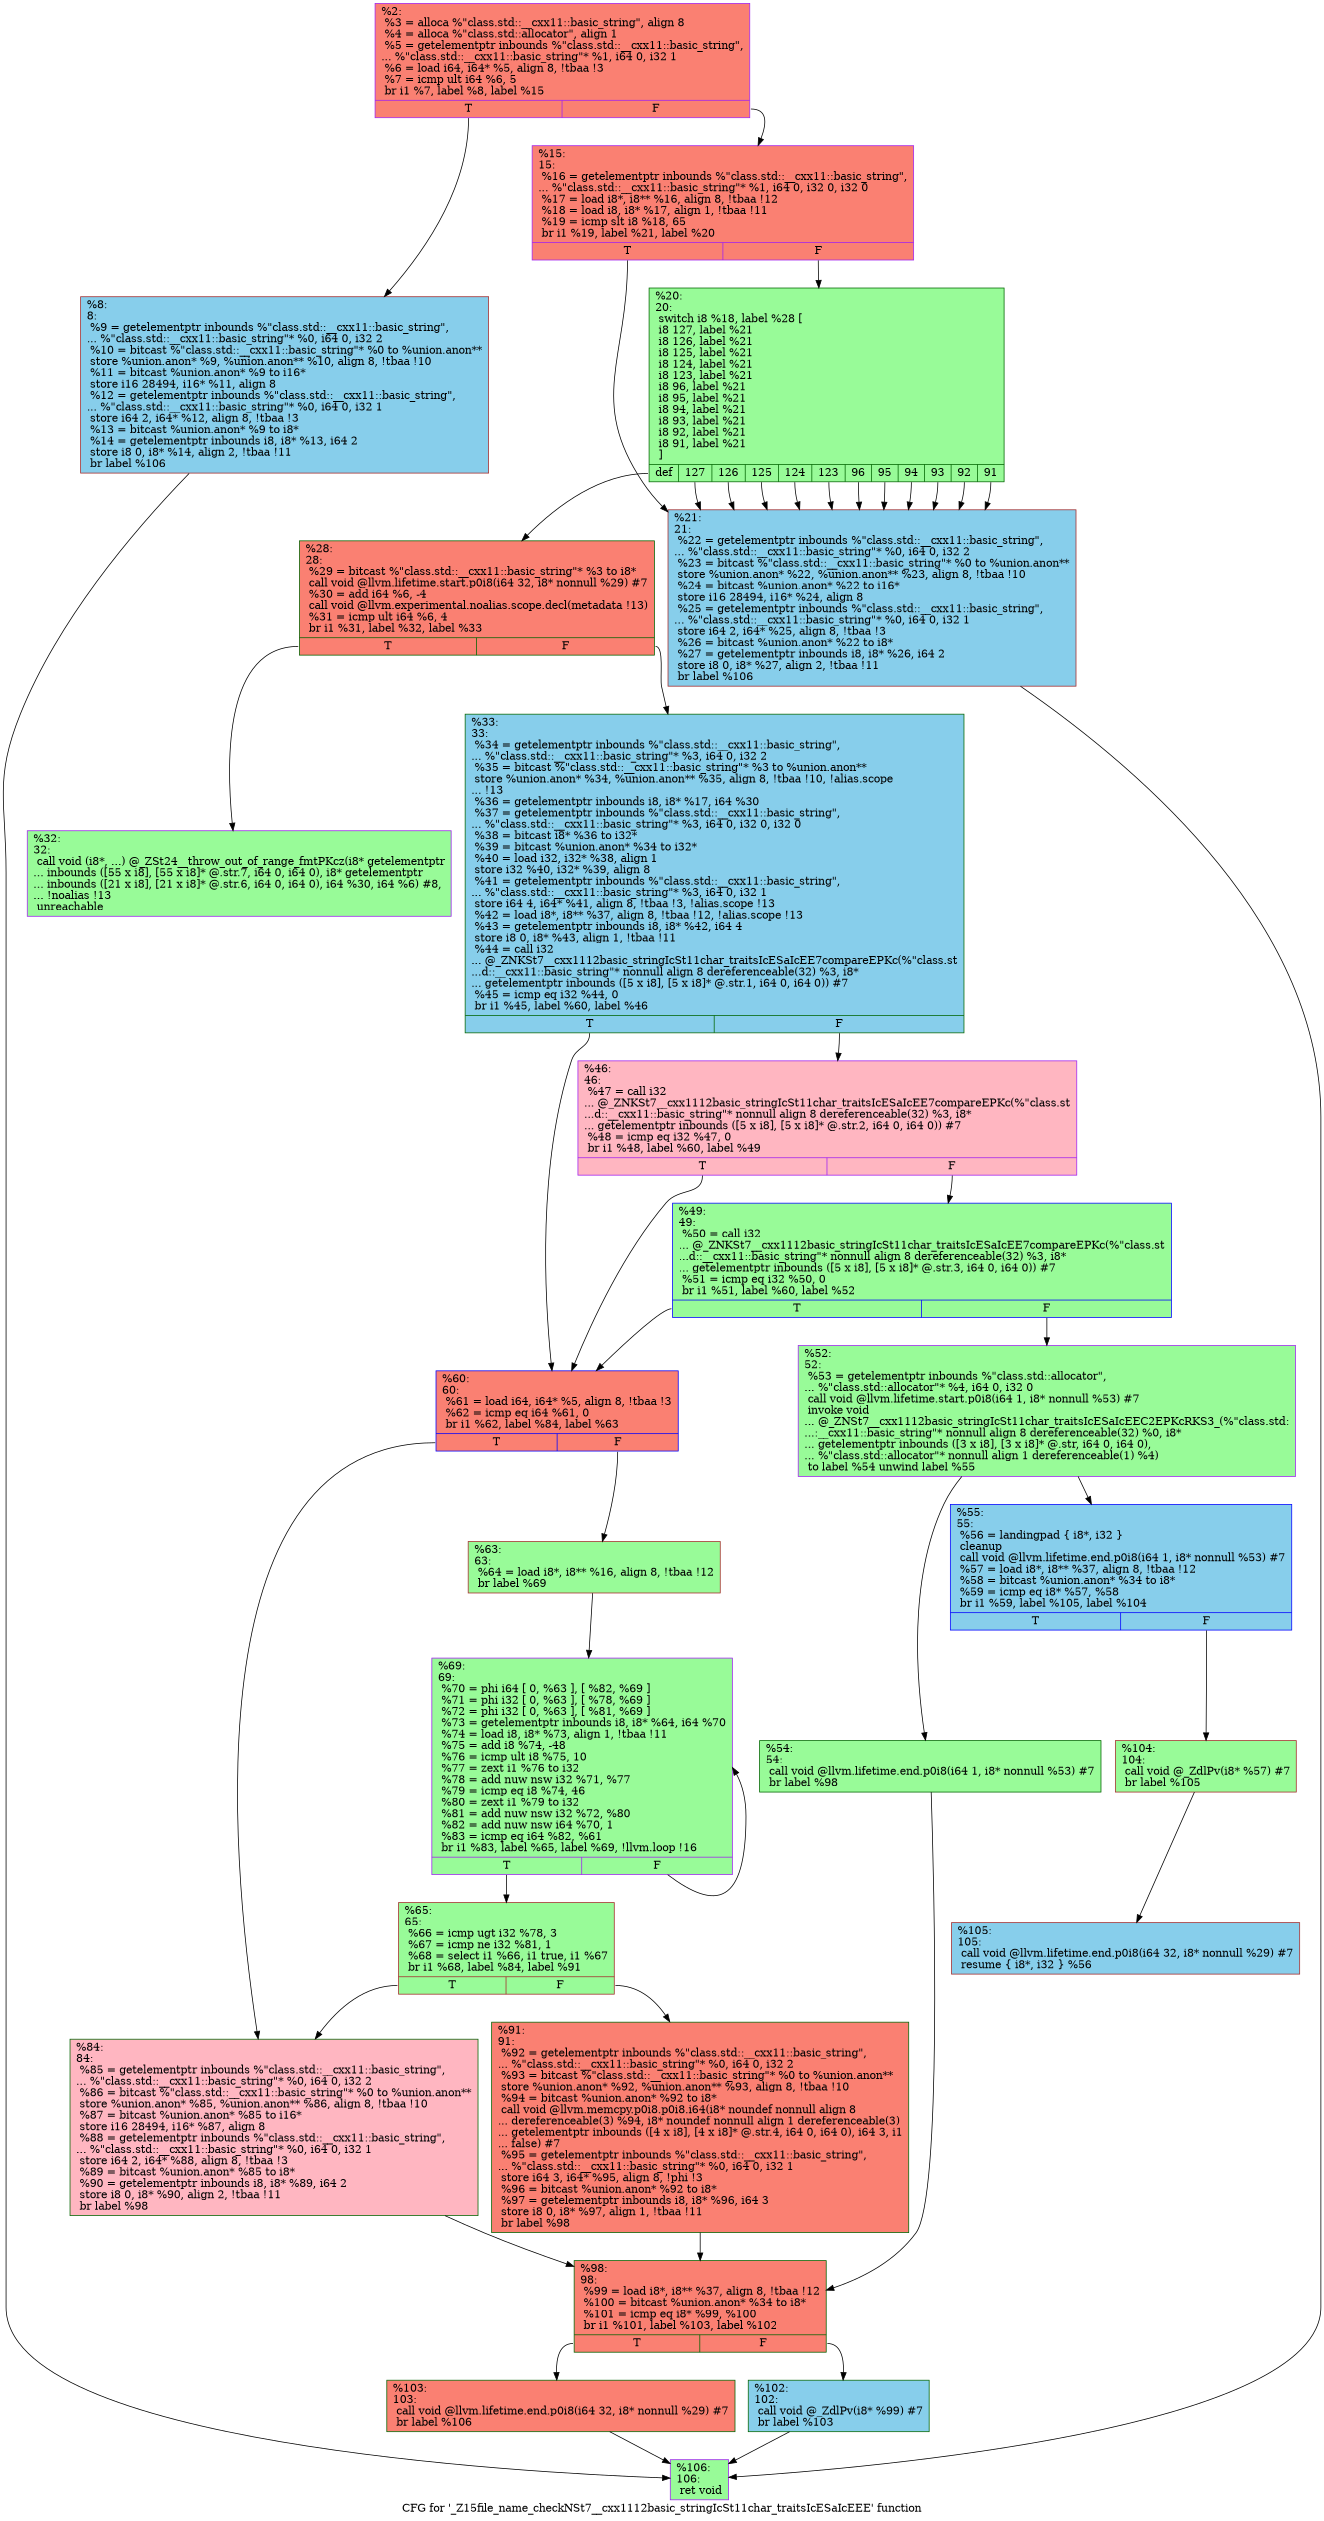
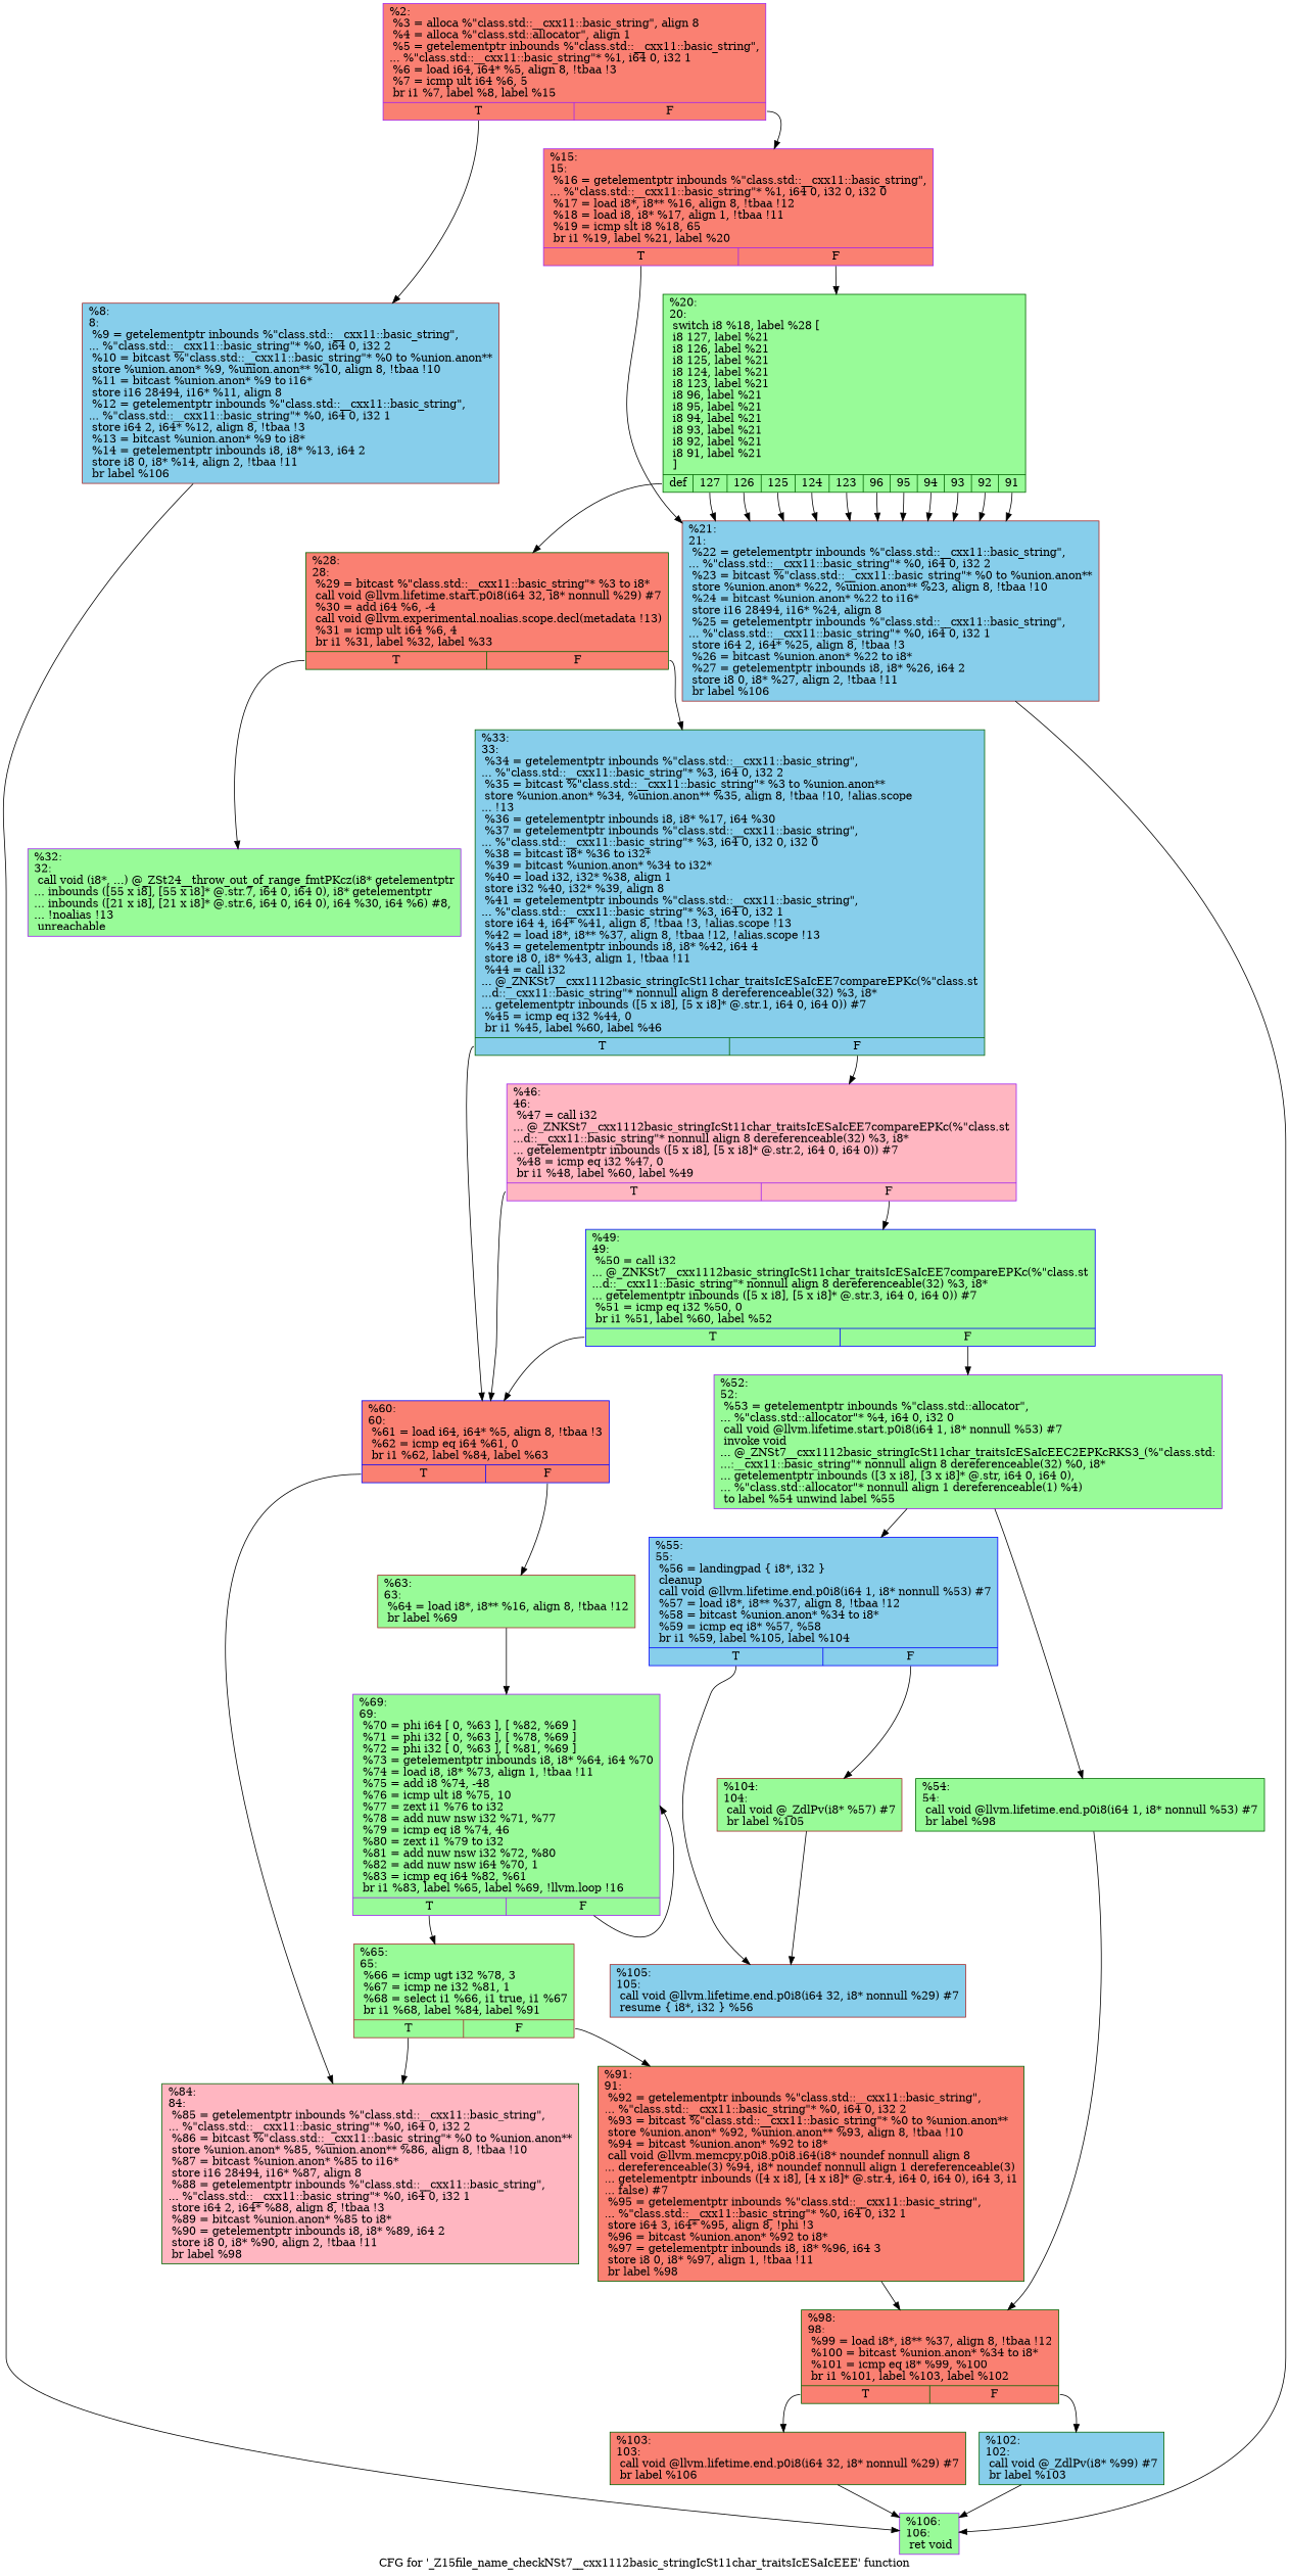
  digraph {
    label="CFG for '_Z15file_name_checkNSt7__cxx1112basic_stringIcSt11char_traitsIcESaIcEEE' function"
    node [color=darkgreen fillcolor=palegreen shape=record style=filled]
    edge [tailport=s0]
    n1 [color=purple fillcolor=salmon label="{%2:\l  %3 = alloca %\"class.std::__cxx11::basic_string\", align 8\l  %4 = alloca %\"class.std::allocator\", align 1\l  %5 = getelementptr inbounds %\"class.std::__cxx11::basic_string\",\l... %\"class.std::__cxx11::basic_string\"* %1, i64 0, i32 1\l  %6 = load i64, i64* %5, align 8, !tbaa !3\l  %7 = icmp ult i64 %6, 5\l  br i1 %7, label %8, label %15\l|{<s0>T|<s1>F}}"]
    n2 [color=brown fillcolor=skyblue label="{%8:\l8:                                                \l  %9 = getelementptr inbounds %\"class.std::__cxx11::basic_string\",\l... %\"class.std::__cxx11::basic_string\"* %0, i64 0, i32 2\l  %10 = bitcast %\"class.std::__cxx11::basic_string\"* %0 to %union.anon**\l  store %union.anon* %9, %union.anon** %10, align 8, !tbaa !10\l  %11 = bitcast %union.anon* %9 to i16*\l  store i16 28494, i16* %11, align 8\l  %12 = getelementptr inbounds %\"class.std::__cxx11::basic_string\",\l... %\"class.std::__cxx11::basic_string\"* %0, i64 0, i32 1\l  store i64 2, i64* %12, align 8, !tbaa !3\l  %13 = bitcast %union.anon* %9 to i8*\l  %14 = getelementptr inbounds i8, i8* %13, i64 2\l  store i8 0, i8* %14, align 2, !tbaa !11\l  br label %106\l}"]
    n3 [color=purple fillcolor=salmon label="{%15:\l15:                                               \l  %16 = getelementptr inbounds %\"class.std::__cxx11::basic_string\",\l... %\"class.std::__cxx11::basic_string\"* %1, i64 0, i32 0, i32 0\l  %17 = load i8*, i8** %16, align 8, !tbaa !12\l  %18 = load i8, i8* %17, align 1, !tbaa !11\l  %19 = icmp slt i8 %18, 65\l  br i1 %19, label %21, label %20\l|{<s0>T|<s1>F}}"]
    n4 [color=purple label="{%106:\l106:                                              \l  ret void\l}"]
    n5 [color=brown fillcolor=skyblue label="{%21:\l21:                                               \l  %22 = getelementptr inbounds %\"class.std::__cxx11::basic_string\",\l... %\"class.std::__cxx11::basic_string\"* %0, i64 0, i32 2\l  %23 = bitcast %\"class.std::__cxx11::basic_string\"* %0 to %union.anon**\l  store %union.anon* %22, %union.anon** %23, align 8, !tbaa !10\l  %24 = bitcast %union.anon* %22 to i16*\l  store i16 28494, i16* %24, align 8\l  %25 = getelementptr inbounds %\"class.std::__cxx11::basic_string\",\l... %\"class.std::__cxx11::basic_string\"* %0, i64 0, i32 1\l  store i64 2, i64* %25, align 8, !tbaa !3\l  %26 = bitcast %union.anon* %22 to i8*\l  %27 = getelementptr inbounds i8, i8* %26, i64 2\l  store i8 0, i8* %27, align 2, !tbaa !11\l  br label %106\l}"]
    n6 [label="{%20:\l20:                                               \l  switch i8 %18, label %28 [\l    i8 127, label %21\l    i8 126, label %21\l    i8 125, label %21\l    i8 124, label %21\l    i8 123, label %21\l    i8 96, label %21\l    i8 95, label %21\l    i8 94, label %21\l    i8 93, label %21\l    i8 92, label %21\l    i8 91, label %21\l  ]\l|{<s0>def|<s1>127|<s2>126|<s3>125|<s4>124|<s5>123|<s6>96|<s7>95|<s8>94|<s9>93|<s10>92|<s11>91}}"]
    n7 [fillcolor=salmon label="{%28:\l28:                                               \l  %29 = bitcast %\"class.std::__cxx11::basic_string\"* %3 to i8*\l  call void @llvm.lifetime.start.p0i8(i64 32, i8* nonnull %29) #7\l  %30 = add i64 %6, -4\l  call void @llvm.experimental.noalias.scope.decl(metadata !13)\l  %31 = icmp ult i64 %6, 4\l  br i1 %31, label %32, label %33\l|{<s0>T|<s1>F}}"]
    n8 [color=purple label="{%32:\l32:                                               \l  call void (i8*, ...) @_ZSt24__throw_out_of_range_fmtPKcz(i8* getelementptr\l... inbounds ([55 x i8], [55 x i8]* @.str.7, i64 0, i64 0), i8* getelementptr\l... inbounds ([21 x i8], [21 x i8]* @.str.6, i64 0, i64 0), i64 %30, i64 %6) #8,\l... !noalias !13\l  unreachable\l}"]
    n9 [fillcolor=skyblue label="{%33:\l33:                                               \l  %34 = getelementptr inbounds %\"class.std::__cxx11::basic_string\",\l... %\"class.std::__cxx11::basic_string\"* %3, i64 0, i32 2\l  %35 = bitcast %\"class.std::__cxx11::basic_string\"* %3 to %union.anon**\l  store %union.anon* %34, %union.anon** %35, align 8, !tbaa !10, !alias.scope\l... !13\l  %36 = getelementptr inbounds i8, i8* %17, i64 %30\l  %37 = getelementptr inbounds %\"class.std::__cxx11::basic_string\",\l... %\"class.std::__cxx11::basic_string\"* %3, i64 0, i32 0, i32 0\l  %38 = bitcast i8* %36 to i32*\l  %39 = bitcast %union.anon* %34 to i32*\l  %40 = load i32, i32* %38, align 1\l  store i32 %40, i32* %39, align 8\l  %41 = getelementptr inbounds %\"class.std::__cxx11::basic_string\",\l... %\"class.std::__cxx11::basic_string\"* %3, i64 0, i32 1\l  store i64 4, i64* %41, align 8, !tbaa !3, !alias.scope !13\l  %42 = load i8*, i8** %37, align 8, !tbaa !12, !alias.scope !13\l  %43 = getelementptr inbounds i8, i8* %42, i64 4\l  store i8 0, i8* %43, align 1, !tbaa !11\l  %44 = call i32\l... @_ZNKSt7__cxx1112basic_stringIcSt11char_traitsIcESaIcEE7compareEPKc(%\"class.st\l...d::__cxx11::basic_string\"* nonnull align 8 dereferenceable(32) %3, i8*\l... getelementptr inbounds ([5 x i8], [5 x i8]* @.str.1, i64 0, i64 0)) #7\l  %45 = icmp eq i32 %44, 0\l  br i1 %45, label %60, label %46\l|{<s0>T|<s1>F}}"]
    n10 [color=blue fillcolor=salmon label="{%60:\l60:                                               \l  %61 = load i64, i64* %5, align 8, !tbaa !3\l  %62 = icmp eq i64 %61, 0\l  br i1 %62, label %84, label %63\l|{<s0>T|<s1>F}}"]
    n11 [color=purple fillcolor=lightpink label="{%46:\l46:                                               \l  %47 = call i32\l... @_ZNKSt7__cxx1112basic_stringIcSt11char_traitsIcESaIcEE7compareEPKc(%\"class.st\l...d::__cxx11::basic_string\"* nonnull align 8 dereferenceable(32) %3, i8*\l... getelementptr inbounds ([5 x i8], [5 x i8]* @.str.2, i64 0, i64 0)) #7\l  %48 = icmp eq i32 %47, 0\l  br i1 %48, label %60, label %49\l|{<s0>T|<s1>F}}"]
    n12 [fillcolor=lightpink label="{%84:\l84:                                               \l  %85 = getelementptr inbounds %\"class.std::__cxx11::basic_string\",\l... %\"class.std::__cxx11::basic_string\"* %0, i64 0, i32 2\l  %86 = bitcast %\"class.std::__cxx11::basic_string\"* %0 to %union.anon**\l  store %union.anon* %85, %union.anon** %86, align 8, !tbaa !10\l  %87 = bitcast %union.anon* %85 to i16*\l  store i16 28494, i16* %87, align 8\l  %88 = getelementptr inbounds %\"class.std::__cxx11::basic_string\",\l... %\"class.std::__cxx11::basic_string\"* %0, i64 0, i32 1\l  store i64 2, i64* %88, align 8, !tbaa !3\l  %89 = bitcast %union.anon* %85 to i8*\l  %90 = getelementptr inbounds i8, i8* %89, i64 2\l  store i8 0, i8* %90, align 2, !tbaa !11\l  br label %98\l}"]
    n13 [color=brown label="{%63:\l63:                                               \l  %64 = load i8*, i8** %16, align 8, !tbaa !12\l  br label %69\l}"]
    n14 [color=blue label="{%49:\l49:                                               \l  %50 = call i32\l... @_ZNKSt7__cxx1112basic_stringIcSt11char_traitsIcESaIcEE7compareEPKc(%\"class.st\l...d::__cxx11::basic_string\"* nonnull align 8 dereferenceable(32) %3, i8*\l... getelementptr inbounds ([5 x i8], [5 x i8]* @.str.3, i64 0, i64 0)) #7\l  %51 = icmp eq i32 %50, 0\l  br i1 %51, label %60, label %52\l|{<s0>T|<s1>F}}"]
    n15 [fillcolor=salmon label="{%98:\l98:                                               \l  %99 = load i8*, i8** %37, align 8, !tbaa !12\l  %100 = bitcast %union.anon* %34 to i8*\l  %101 = icmp eq i8* %99, %100\l  br i1 %101, label %103, label %102\l|{<s0>T|<s1>F}}"]
    n16 [color=purple label="{%69:\l69:                                               \l  %70 = phi i64 [ 0, %63 ], [ %82, %69 ]\l  %71 = phi i32 [ 0, %63 ], [ %78, %69 ]\l  %72 = phi i32 [ 0, %63 ], [ %81, %69 ]\l  %73 = getelementptr inbounds i8, i8* %64, i64 %70\l  %74 = load i8, i8* %73, align 1, !tbaa !11\l  %75 = add i8 %74, -48\l  %76 = icmp ult i8 %75, 10\l  %77 = zext i1 %76 to i32\l  %78 = add nuw nsw i32 %71, %77\l  %79 = icmp eq i8 %74, 46\l  %80 = zext i1 %79 to i32\l  %81 = add nuw nsw i32 %72, %80\l  %82 = add nuw nsw i64 %70, 1\l  %83 = icmp eq i64 %82, %61\l  br i1 %83, label %65, label %69, !llvm.loop !16\l|{<s0>T|<s1>F}}"]
    n17 [color=purple label="{%52:\l52:                                               \l  %53 = getelementptr inbounds %\"class.std::allocator\",\l... %\"class.std::allocator\"* %4, i64 0, i32 0\l  call void @llvm.lifetime.start.p0i8(i64 1, i8* nonnull %53) #7\l  invoke void\l... @_ZNSt7__cxx1112basic_stringIcSt11char_traitsIcESaIcEEC2EPKcRKS3_(%\"class.std:\l...:__cxx11::basic_string\"* nonnull align 8 dereferenceable(32) %0, i8*\l... getelementptr inbounds ([3 x i8], [3 x i8]* @.str, i64 0, i64 0),\l... %\"class.std::allocator\"* nonnull align 1 dereferenceable(1) %4)\l          to label %54 unwind label %55\l}"]
    n18 [label="{%54:\l54:                                               \l  call void @llvm.lifetime.end.p0i8(i64 1, i8* nonnull %53) #7\l  br label %98\l}"]
    n19 [color=blue fillcolor=skyblue label="{%55:\l55:                                               \l  %56 = landingpad \{ i8*, i32 \}\l          cleanup\l  call void @llvm.lifetime.end.p0i8(i64 1, i8* nonnull %53) #7\l  %57 = load i8*, i8** %37, align 8, !tbaa !12\l  %58 = bitcast %union.anon* %34 to i8*\l  %59 = icmp eq i8* %57, %58\l  br i1 %59, label %105, label %104\l|{<s0>T|<s1>F}}"]
    n20 [color=brown fillcolor=skyblue label="{%105:\l105:                                              \l  call void @llvm.lifetime.end.p0i8(i64 32, i8* nonnull %29) #7\l  resume \{ i8*, i32 \} %56\l}"]
    n21 [color=brown label="{%104:\l104:                                              \l  call void @_ZdlPv(i8* %57) #7\l  br label %105\l}"]
    n22 [fillcolor=salmon label="{%103:\l103:                                              \l  call void @llvm.lifetime.end.p0i8(i64 32, i8* nonnull %29) #7\l  br label %106\l}"]
    n23 [fillcolor=skyblue label="{%102:\l102:                                              \l  call void @_ZdlPv(i8* %99) #7\l  br label %103\l}"]
    n24 [color=brown label="{%65:\l65:                                               \l  %66 = icmp ugt i32 %78, 3\l  %67 = icmp ne i32 %81, 1\l  %68 = select i1 %66, i1 true, i1 %67\l  br i1 %68, label %84, label %91\l|{<s0>T|<s1>F}}"]
    n25 [fillcolor=salmon label="{%91:\l91:                                               \l  %92 = getelementptr inbounds %\"class.std::__cxx11::basic_string\",\l... %\"class.std::__cxx11::basic_string\"* %0, i64 0, i32 2\l  %93 = bitcast %\"class.std::__cxx11::basic_string\"* %0 to %union.anon**\l  store %union.anon* %92, %union.anon** %93, align 8, !tbaa !10\l  %94 = bitcast %union.anon* %92 to i8*\l  call void @llvm.memcpy.p0i8.p0i8.i64(i8* noundef nonnull align 8\l... dereferenceable(3) %94, i8* noundef nonnull align 1 dereferenceable(3)\l... getelementptr inbounds ([4 x i8], [4 x i8]* @.str.4, i64 0, i64 0), i64 3, i1\l... false) #7\l  %95 = getelementptr inbounds %\"class.std::__cxx11::basic_string\",\l... %\"class.std::__cxx11::basic_string\"* %0, i64 0, i32 1\l  store i64 3, i64* %95, align 8, !phi !3\l  %96 = bitcast %union.anon* %92 to i8*\l  %97 = getelementptr inbounds i8, i8* %96, i64 3\l  store i8 0, i8* %97, align 1, !tbaa !11\l  br label %98\l}"]
    n1 -> n2
    n1 -> n3 [tailport=s1]
    n2 -> n4
    n3 -> n5
    n3 -> n6 [tailport=s1]
    n5 -> n4
    n6 -> n5 [tailport=s1]
    n6 -> n5 [tailport=s2]
    n6 -> n5 [tailport=s3]
    n6 -> n5 [tailport=s4]
    n6 -> n5 [tailport=s5]
    n6 -> n5 [tailport=s6]
    n6 -> n5 [tailport=s7]
    n6 -> n5 [tailport=s8]
    n6 -> n5 [tailport=s9]
    n6 -> n5 [tailport=s10]
    n6 -> n5 [tailport=s11]
    n6 -> n7
    n7 -> n8
    n7 -> n9 [tailport=s1]
    n9 -> n10
    n9 -> n11 [tailport=s1]
    n10 -> n12
    n10 -> n13 [tailport=s1]
    n11 -> n10
    n11 -> n14 [tailport=s1]
-   n12 -> n15
    n13 -> n16
    n14 -> n10
    n14 -> n17 [tailport=s1]
    n15 -> n22
    n15 -> n23 [tailport=s1]
    n16 -> n16 [tailport=s1]
    n16 -> n24
    n17 -> n18
    n17 -> n19
    n18 -> n15
+   n19 -> n20
    n19 -> n21 [tailport=s1]
    n21 -> n20
    n22 -> n4
    n23 -> n4
    n24 -> n12
    n24 -> n25 [tailport=s1]
    n25 -> n15
  }
